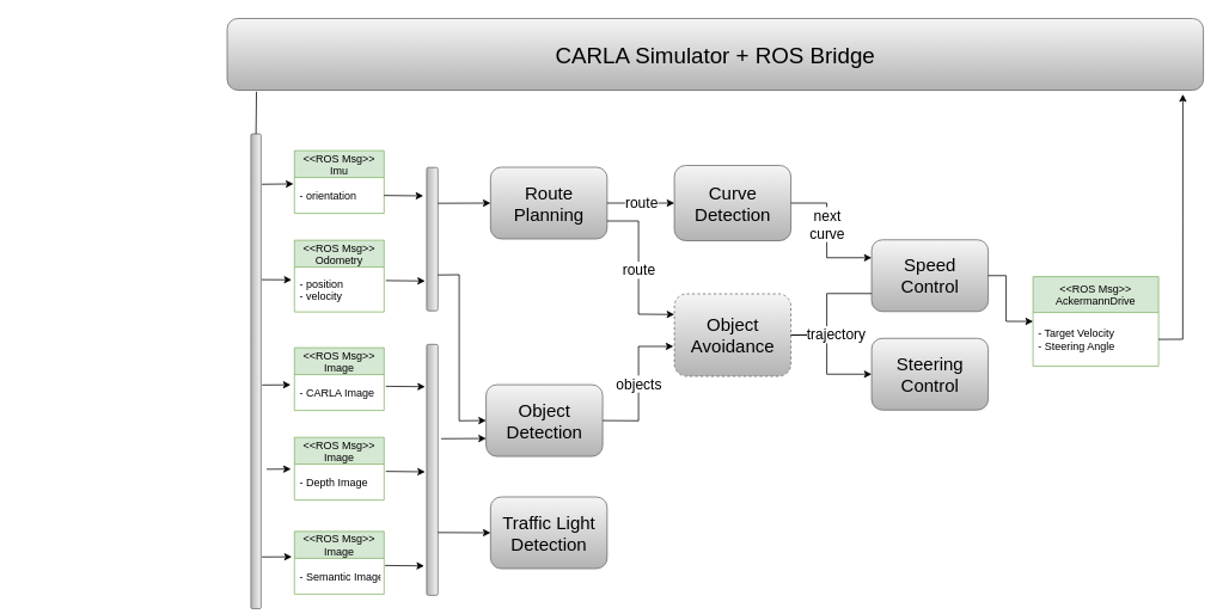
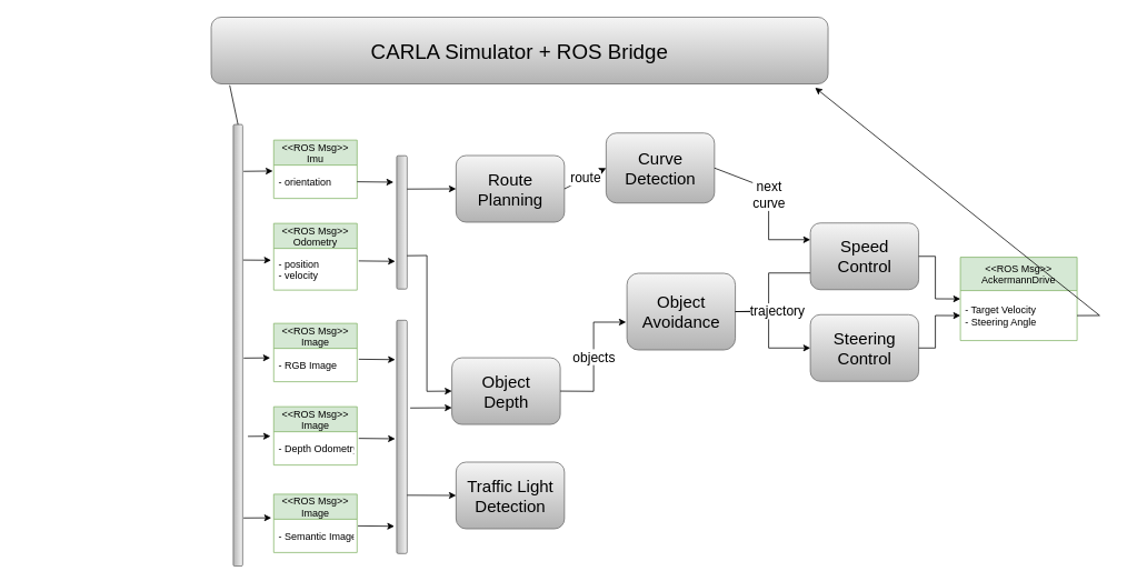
  <mxCell id="0" />
  <mxCell id="1" parent="0" />
  <mxCell id="2" value="&lt;&lt;ROS Msg&gt;&gt;&#10;Odometry" style="swimlane;fontStyle=0;childLayout=stackLayout;horizontal=1;startSize=30;horizontalStack=0;resizeParent=1;resizeParentMax=0;resizeLast=0;collapsible=1;marginBottom=0;fillColor=#d5e8d4;strokeColor=#82b366;" parent="1" vertex="1"><mxGeometry x="327.88" y="267.5" width="100" height="80" as="geometry" /></mxCell>
  <mxCell id="3" value="- position&#10;- velocity" style="text;strokeColor=none;fillColor=none;align=left;verticalAlign=middle;spacingLeft=4;spacingRight=4;overflow=hidden;points=[[0,0.5],[1,0.5]];portConstraint=eastwest;rotatable=0;" parent="2" vertex="1"><mxGeometry y="30" width="100" height="50" as="geometry" /></mxCell>
  <mxCell id="4" value="&lt;&lt;ROS Msg&gt;&gt;&#10;Imu" style="swimlane;fontStyle=0;childLayout=stackLayout;horizontal=1;startSize=30;horizontalStack=0;resizeParent=1;resizeParentMax=0;resizeLast=0;collapsible=1;marginBottom=0;fillColor=#d5e8d4;strokeColor=#82b366;" parent="1" vertex="1"><mxGeometry x="327.88" y="167.5" width="100" height="70" as="geometry" /></mxCell>
  <mxCell id="5" value="- orientation" style="text;strokeColor=none;fillColor=none;align=left;verticalAlign=middle;spacingLeft=4;spacingRight=4;overflow=hidden;points=[[0,0.5],[1,0.5]];portConstraint=eastwest;rotatable=0;" parent="4" vertex="1"><mxGeometry y="30" width="100" height="40" as="geometry" /></mxCell>
  <mxCell id="6" value="&lt;&lt;ROS Msg&gt;&gt;&#10;Image" style="swimlane;fontStyle=0;childLayout=stackLayout;horizontal=1;startSize=30;horizontalStack=0;resizeParent=1;resizeParentMax=0;resizeLast=0;collapsible=1;marginBottom=0;fillColor=#d5e8d4;strokeColor=#82b366;" parent="1" vertex="1"><mxGeometry x="327.88" y="387.5" width="100" height="70" as="geometry" /></mxCell>
- <mxCell id="7" value="- CARLA Image" style="text;strokeColor=none;fillColor=none;align=left;verticalAlign=middle;spacingLeft=4;spacingRight=4;overflow=hidden;points=[[0,0.5],[1,0.5]];portConstraint=eastwest;rotatable=0;" parent="6" vertex="1"><mxGeometry y="30" width="100" height="40" as="geometry" /></mxCell>
+ <mxCell id="7" value="- RGB Image" style="text;strokeColor=none;fillColor=none;align=left;verticalAlign=middle;spacingLeft=4;spacingRight=4;overflow=hidden;points=[[0,0.5],[1,0.5]];portConstraint=eastwest;rotatable=0;" parent="6" vertex="1"><mxGeometry y="30" width="100" height="40" as="geometry" /></mxCell>
  <mxCell id="8" value="&lt;&lt;ROS Msg&gt;&gt;&#10;Image" style="swimlane;fontStyle=0;childLayout=stackLayout;horizontal=1;startSize=30;horizontalStack=0;resizeParent=1;resizeParentMax=0;resizeLast=0;collapsible=1;marginBottom=0;fillColor=#d5e8d4;strokeColor=#82b366;" parent="1" vertex="1"><mxGeometry x="327.88" y="487.5" width="100" height="70" as="geometry" /></mxCell>
- <mxCell id="9" value="- Depth Image" style="text;strokeColor=none;fillColor=none;align=left;verticalAlign=middle;spacingLeft=4;spacingRight=4;overflow=hidden;points=[[0,0.5],[1,0.5]];portConstraint=eastwest;rotatable=0;" parent="8" vertex="1"><mxGeometry y="30" width="100" height="40" as="geometry" /></mxCell>
+ <mxCell id="9" value="- Depth Odometry" style="text;strokeColor=none;fillColor=none;align=left;verticalAlign=middle;spacingLeft=4;spacingRight=4;overflow=hidden;points=[[0,0.5],[1,0.5]];portConstraint=eastwest;rotatable=0;" parent="8" vertex="1"><mxGeometry y="30" width="100" height="40" as="geometry" /></mxCell>
  <mxCell id="10" value="&lt;&lt;ROS Msg&gt;&gt;&#10;Image" style="swimlane;fontStyle=0;childLayout=stackLayout;horizontal=1;startSize=30;horizontalStack=0;resizeParent=1;resizeParentMax=0;resizeLast=0;collapsible=1;marginBottom=0;fillColor=#d5e8d4;strokeColor=#82b366;" parent="1" vertex="1"><mxGeometry x="327.88" y="592.5" width="100" height="70" as="geometry" /></mxCell>
  <mxCell id="11" value="- Semantic Image" style="text;strokeColor=none;fillColor=none;align=left;verticalAlign=middle;spacingLeft=4;spacingRight=4;overflow=hidden;points=[[0,0.5],[1,0.5]];portConstraint=eastwest;rotatable=0;" parent="10" vertex="1"><mxGeometry y="30" width="100" height="40" as="geometry" /></mxCell>
- <mxCell id="12" value="&lt;font style=&quot;font-size: 25px&quot;&gt;CARLA Simulator + ROS Bridge&lt;/font&gt;" style="rounded=1;whiteSpace=wrap;html=1;fillColor=#f5f5f5;gradientColor=#b3b3b3;strokeColor=#666666;fontSize=16;" parent="1" vertex="1"><mxGeometry x="252.88" y="20" width="1088.75" height="80" as="geometry" /></mxCell>
+ <mxCell id="12" value="&lt;font style=&quot;font-size: 25px&quot;&gt;CARLA Simulator + ROS Bridge&lt;/font&gt;" style="rounded=1;whiteSpace=wrap;html=1;fillColor=#f5f5f5;gradientColor=#b3b3b3;strokeColor=#666666;fontSize=16;" parent="1" vertex="1"><mxGeometry x="252.88" y="20" width="740" height="80" as="geometry" /></mxCell>
  <mxCell id="13" value="&lt;&lt;ROS Msg&gt;&gt;&#10;AckermannDrive" style="swimlane;fontStyle=0;childLayout=stackLayout;horizontal=1;startSize=40;horizontalStack=0;resizeParent=1;resizeParentMax=0;resizeLast=0;collapsible=1;marginBottom=0;fillColor=#d5e8d4;strokeColor=#82b366;" parent="1" vertex="1"><mxGeometry x="1151.63" y="308.12" width="140" height="100" as="geometry" /></mxCell>
  <mxCell id="14" value="- Target Velocity&#10;- Steering Angle" style="text;strokeColor=none;fillColor=none;align=left;verticalAlign=middle;spacingLeft=4;spacingRight=4;overflow=hidden;points=[[0,0.5],[1,0.5]];portConstraint=eastwest;rotatable=0;" parent="13" vertex="1"><mxGeometry y="40" width="140" height="60" as="geometry" /></mxCell>
  <mxCell id="15" value="" style="rounded=1;whiteSpace=wrap;html=1;fontSize=20;rotation=90;fillColor=#f5f5f5;strokeColor=#666666;gradientColor=#b3b3b3;" parent="1" vertex="1"><mxGeometry x="20" y="408.12" width="530" height="11.25" as="geometry" /></mxCell>
- <mxCell id="16" value="&lt;div style=&quot;font-size: 20px&quot;&gt;&lt;font style=&quot;font-size: 20px&quot;&gt;Object&lt;/font&gt;&lt;/div&gt;&lt;div style=&quot;font-size: 20px&quot;&gt;&lt;font style=&quot;font-size: 20px&quot;&gt;Detection&lt;br&gt;&lt;/font&gt;&lt;/div&gt;" style="rounded=1;whiteSpace=wrap;html=1;fillColor=#f5f5f5;gradientColor=#b3b3b3;strokeColor=#666666;fontSize=16;" parent="1" vertex="1"><mxGeometry x="541.63" y="428.75" width="130" height="80" as="geometry" /></mxCell>
+ <mxCell id="16" value="&lt;div style=&quot;font-size: 20px&quot;&gt;&lt;font style=&quot;font-size: 20px&quot;&gt;Object&lt;/font&gt;&lt;/div&gt;&lt;div style=&quot;font-size: 20px&quot;&gt;&lt;font style=&quot;font-size: 20px&quot;&gt;Depth&lt;br&gt;&lt;/font&gt;&lt;/div&gt;" style="rounded=1;whiteSpace=wrap;html=1;fillColor=#f5f5f5;gradientColor=#b3b3b3;strokeColor=#666666;fontSize=16;" parent="1" vertex="1"><mxGeometry x="541.63" y="428.75" width="130" height="80" as="geometry" /></mxCell>
  <mxCell id="17" value="&lt;div style=&quot;font-size: 20px&quot;&gt;&lt;font style=&quot;font-size: 20px&quot;&gt;Route&lt;/font&gt;&lt;/div&gt;&lt;div style=&quot;font-size: 20px&quot;&gt;&lt;font style=&quot;font-size: 20px&quot;&gt;Planning&lt;br&gt;&lt;/font&gt;&lt;/div&gt;" style="rounded=1;whiteSpace=wrap;html=1;fillColor=#f5f5f5;gradientColor=#b3b3b3;strokeColor=#666666;fontSize=16;" parent="1" vertex="1"><mxGeometry x="546.63" y="186" width="130" height="80" as="geometry" /></mxCell>
  <mxCell id="18" value="&lt;div style=&quot;font-size: 20px&quot;&gt;&lt;font style=&quot;font-size: 20px&quot;&gt;Speed&lt;/font&gt;&lt;/div&gt;&lt;div style=&quot;font-size: 20px&quot;&gt;&lt;font style=&quot;font-size: 20px&quot;&gt;Control&lt;br&gt;&lt;/font&gt;&lt;/div&gt;" style="rounded=1;whiteSpace=wrap;html=1;fillColor=#f5f5f5;gradientColor=#b3b3b3;strokeColor=#666666;fontSize=16;" parent="1" vertex="1"><mxGeometry x="971.63" y="267" width="130" height="80" as="geometry" /></mxCell>
  <mxCell id="19" value="&lt;font style=&quot;font-size: 20px&quot;&gt;Steering&lt;/font&gt;&lt;div style=&quot;font-size: 20px&quot;&gt;&lt;font style=&quot;font-size: 20px&quot;&gt;Control&lt;br&gt;&lt;/font&gt;&lt;/div&gt;" style="rounded=1;whiteSpace=wrap;html=1;fillColor=#f5f5f5;gradientColor=#b3b3b3;strokeColor=#666666;fontSize=16;" parent="1" vertex="1"><mxGeometry x="971.63" y="377" width="130" height="80" as="geometry" /></mxCell>
  <mxCell id="20" value="" style="endArrow=classic;html=1;rounded=0;fontSize=16;entryX=-0.011;entryY=0.177;entryDx=0;entryDy=0;entryPerimeter=0;" parent="1" target="5" edge="1"><mxGeometry width="50" height="50" relative="1" as="geometry"><mxPoint x="291.63" y="205" as="sourcePoint" /><mxPoint x="811.63" y="550" as="targetPoint" /></mxGeometry></mxCell>
  <mxCell id="21" value="" style="endArrow=classic;html=1;rounded=0;fontSize=16;entryX=-0.031;entryY=0.284;entryDx=0;entryDy=0;entryPerimeter=0;exitX=0.307;exitY=-0.062;exitDx=0;exitDy=0;exitPerimeter=0;" parent="1" source="15" target="3" edge="1"><mxGeometry width="50" height="50" relative="1" as="geometry"><mxPoint x="301.63" y="215" as="sourcePoint" /><mxPoint x="336.34" y="214.58" as="targetPoint" /></mxGeometry></mxCell>
  <mxCell id="22" value="" style="endArrow=classic;html=1;rounded=0;fontSize=16;entryX=-0.042;entryY=0.284;entryDx=0;entryDy=0;entryPerimeter=0;exitX=0.529;exitY=-0.11;exitDx=0;exitDy=0;exitPerimeter=0;" parent="1" source="15" target="7" edge="1"><mxGeometry width="50" height="50" relative="1" as="geometry"><mxPoint x="501.63" y="480" as="sourcePoint" /><mxPoint x="1111.63" y="270" as="targetPoint" /></mxGeometry></mxCell>
  <mxCell id="23" value="" style="endArrow=classic;html=1;rounded=0;fontSize=16;entryX=-0.042;entryY=0.284;entryDx=0;entryDy=0;entryPerimeter=0;exitX=0.529;exitY=-0.11;exitDx=0;exitDy=0;exitPerimeter=0;" parent="1" edge="1"><mxGeometry width="50" height="50" relative="1" as="geometry"><mxPoint x="296.93" y="523.12" as="sourcePoint" /><mxPoint x="324" y="522.86" as="targetPoint" /></mxGeometry></mxCell>
  <mxCell id="24" value="" style="endArrow=classic;html=1;rounded=0;fontSize=16;entryX=-0.042;entryY=0.284;entryDx=0;entryDy=0;entryPerimeter=0;" parent="1" edge="1"><mxGeometry width="50" height="50" relative="1" as="geometry"><mxPoint x="291.63" y="621" as="sourcePoint" /><mxPoint x="325" y="620.86" as="targetPoint" /></mxGeometry></mxCell>
  <mxCell id="25" value="" style="endArrow=none;html=1;rounded=0;fontSize=16;exitX=0;exitY=0.5;exitDx=0;exitDy=0;entryX=0.03;entryY=1.021;entryDx=0;entryDy=0;entryPerimeter=0;" parent="1" source="15" target="12" edge="1"><mxGeometry width="50" height="50" relative="1" as="geometry"><mxPoint x="1061.63" y="320" as="sourcePoint" /><mxPoint x="276.63" y="110" as="targetPoint" /></mxGeometry></mxCell>
- <mxCell id="26" value="&lt;div style=&quot;font-size: 20px&quot;&gt;&lt;font style=&quot;font-size: 20px&quot;&gt;Object&lt;/font&gt;&lt;/div&gt;&lt;div style=&quot;font-size: 20px&quot;&gt;&lt;font style=&quot;font-size: 20px&quot;&gt;Avoidance&lt;br&gt;&lt;/font&gt;&lt;/div&gt;" style="rounded=1;whiteSpace=wrap;html=1;fillColor=#f5f5f5;gradientColor=#b3b3b3;strokeColor=#666666;fontSize=16;dashed=1;" parent="1" vertex="1"><mxGeometry x="751.63" y="327.37" width="130" height="92" as="geometry" /></mxCell>
+ <mxCell id="26" value="&lt;div style=&quot;font-size: 20px&quot;&gt;&lt;font style=&quot;font-size: 20px&quot;&gt;Object&lt;/font&gt;&lt;/div&gt;&lt;div style=&quot;font-size: 20px&quot;&gt;&lt;font style=&quot;font-size: 20px&quot;&gt;Avoidance&lt;br&gt;&lt;/font&gt;&lt;/div&gt;" style="rounded=1;whiteSpace=wrap;html=1;fillColor=#f5f5f5;gradientColor=#b3b3b3;strokeColor=#666666;fontSize=16;" parent="1" vertex="1"><mxGeometry x="751.63" y="327.37" width="130" height="92" as="geometry" /></mxCell>
+ <mxCell id="27" value="" style="endArrow=classic;html=1;rounded=0;fontSize=16;exitX=1;exitY=0.5;exitDx=0;exitDy=0;entryX=0;entryY=0.5;entryDx=0;entryDy=0;" parent="1" source="19" target="14" edge="1"><mxGeometry width="50" height="50" relative="1" as="geometry"><mxPoint x="1101.63" y="322" as="sourcePoint" /><mxPoint x="1151.63" y="272" as="targetPoint" /><Array as="points"><mxPoint x="1121.63" y="417" /><mxPoint x="1121.63" y="378" /></Array></mxGeometry></mxCell>
  <mxCell id="28" value="" style="endArrow=classic;html=1;rounded=0;fontSize=16;exitX=1;exitY=0.5;exitDx=0;exitDy=0;entryX=0;entryY=0.5;entryDx=0;entryDy=0;" parent="1" source="18" target="13" edge="1"><mxGeometry width="50" height="50" relative="1" as="geometry"><mxPoint x="811.63" y="612" as="sourcePoint" /><mxPoint x="861.63" y="562" as="targetPoint" /><Array as="points"><mxPoint x="1121.63" y="307" /><mxPoint x="1121.63" y="358" /></Array></mxGeometry></mxCell>
  <mxCell id="29" value="" style="rounded=1;whiteSpace=wrap;html=1;fontSize=20;rotation=90;fillColor=#f5f5f5;strokeColor=#666666;gradientColor=#b3b3b3;" parent="1" vertex="1"><mxGeometry x="401.63" y="260" width="160" height="12.5" as="geometry" /></mxCell>
  <mxCell id="30" value="" style="endArrow=classic;html=1;rounded=0;fontSize=16;exitX=1;exitY=0.5;exitDx=0;exitDy=0;" parent="1" source="5" edge="1"><mxGeometry width="50" height="50" relative="1" as="geometry"><mxPoint x="468.88" y="213.5" as="sourcePoint" /><mxPoint x="471.63" y="218" as="targetPoint" /></mxGeometry></mxCell>
  <mxCell id="31" value="" style="endArrow=classic;html=1;rounded=0;fontSize=16;entryX=0;entryY=0.5;entryDx=0;entryDy=0;exitX=0.25;exitY=0;exitDx=0;exitDy=0;" parent="1" source="29" target="17" edge="1"><mxGeometry width="50" height="50" relative="1" as="geometry"><mxPoint x="521.63" y="266" as="sourcePoint" /><mxPoint x="1036.63" y="310" as="targetPoint" /></mxGeometry></mxCell>
  <mxCell id="32" value="" style="endArrow=classic;html=1;rounded=0;fontSize=16;exitX=1;exitY=0.5;exitDx=0;exitDy=0;" parent="1" edge="1"><mxGeometry width="50" height="50" relative="1" as="geometry"><mxPoint x="429.88" y="312.5" as="sourcePoint" /><mxPoint x="473.63" y="313" as="targetPoint" /></mxGeometry></mxCell>
  <mxCell id="33" value="" style="endArrow=classic;html=1;rounded=0;fontSize=16;entryX=0;entryY=0.5;entryDx=0;entryDy=0;exitX=0.75;exitY=0;exitDx=0;exitDy=0;" parent="1" source="29" target="16" edge="1"><mxGeometry width="50" height="50" relative="1" as="geometry"><mxPoint x="497.88" y="236.25" as="sourcePoint" /><mxPoint x="556.63" y="236" as="targetPoint" /><Array as="points"><mxPoint x="511.63" y="306" /><mxPoint x="511.63" y="469" /></Array></mxGeometry></mxCell>
  <mxCell id="34" value="&lt;div style=&quot;font-size: 20px&quot;&gt;&lt;font style=&quot;font-size: 20px&quot;&gt;Traffic Light&lt;/font&gt;&lt;/div&gt;&lt;div style=&quot;font-size: 20px&quot;&gt;&lt;font style=&quot;font-size: 20px&quot;&gt;Detection&lt;br&gt;&lt;/font&gt;&lt;/div&gt;" style="rounded=1;whiteSpace=wrap;html=1;fillColor=#f5f5f5;gradientColor=#b3b3b3;strokeColor=#666666;fontSize=16;" parent="1" vertex="1"><mxGeometry x="546.63" y="554" width="130" height="80" as="geometry" /></mxCell>
  <mxCell id="35" value="" style="rounded=1;whiteSpace=wrap;html=1;fontSize=20;rotation=90;fillColor=#f5f5f5;strokeColor=#666666;gradientColor=#b3b3b3;" parent="1" vertex="1"><mxGeometry x="341.63" y="517.5" width="280" height="12.5" as="geometry" /></mxCell>
  <mxCell id="36" value="" style="endArrow=classic;html=1;rounded=0;fontSize=16;exitX=1;exitY=0.5;exitDx=0;exitDy=0;" parent="1" edge="1"><mxGeometry width="50" height="50" relative="1" as="geometry"><mxPoint x="429.88" y="430.5" as="sourcePoint" /><mxPoint x="473.63" y="431" as="targetPoint" /></mxGeometry></mxCell>
  <mxCell id="37" value="" style="endArrow=classic;html=1;rounded=0;fontSize=16;exitX=1;exitY=0.5;exitDx=0;exitDy=0;" parent="1" edge="1"><mxGeometry width="50" height="50" relative="1" as="geometry"><mxPoint x="429.88" y="525.5" as="sourcePoint" /><mxPoint x="473.63" y="526" as="targetPoint" /></mxGeometry></mxCell>
  <mxCell id="38" value="" style="endArrow=classic;html=1;rounded=0;fontSize=16;exitX=1;exitY=0.5;exitDx=0;exitDy=0;" parent="1" edge="1"><mxGeometry width="50" height="50" relative="1" as="geometry"><mxPoint x="428.88" y="630.5" as="sourcePoint" /><mxPoint x="472.63" y="631" as="targetPoint" /></mxGeometry></mxCell>
  <mxCell id="39" value="" style="endArrow=classic;html=1;rounded=0;fontSize=16;exitX=0.75;exitY=0;exitDx=0;exitDy=0;entryX=0;entryY=0.5;entryDx=0;entryDy=0;" parent="1" source="35" target="34" edge="1"><mxGeometry width="50" height="50" relative="1" as="geometry"><mxPoint x="1021.63" y="380" as="sourcePoint" /><mxPoint x="1071.63" y="330" as="targetPoint" /></mxGeometry></mxCell>
  <mxCell id="40" value="" style="endArrow=classic;html=1;rounded=0;fontSize=16;entryX=0;entryY=0.75;entryDx=0;entryDy=0;" parent="1" target="16" edge="1"><mxGeometry width="50" height="50" relative="1" as="geometry"><mxPoint x="491.63" y="489" as="sourcePoint" /><mxPoint x="1071.63" y="330" as="targetPoint" /></mxGeometry></mxCell>
- <mxCell id="41" value="&lt;div style=&quot;font-size: 20px&quot;&gt;&lt;font style=&quot;font-size: 20px&quot;&gt;Curve&lt;/font&gt;&lt;/div&gt;&lt;div style=&quot;font-size: 20px&quot;&gt;&lt;font style=&quot;font-size: 20px&quot;&gt;Detection&lt;/font&gt;&lt;/div&gt;" style="rounded=1;whiteSpace=wrap;html=1;fillColor=#f5f5f5;gradientColor=#b3b3b3;strokeColor=#666666;fontSize=16;" parent="1" vertex="1"><mxGeometry x="751.63" y="184" width="130" height="84" as="geometry" /></mxCell>
+ <mxCell id="41" value="&lt;div style=&quot;font-size: 20px&quot;&gt;&lt;font style=&quot;font-size: 20px&quot;&gt;Curve&lt;/font&gt;&lt;/div&gt;&lt;div style=&quot;font-size: 20px&quot;&gt;&lt;font style=&quot;font-size: 20px&quot;&gt;Detection&lt;/font&gt;&lt;/div&gt;" style="rounded=1;whiteSpace=wrap;html=1;fillColor=#f5f5f5;gradientColor=#b3b3b3;strokeColor=#666666;fontSize=16;" parent="1" vertex="1"><mxGeometry x="726.63" y="159" width="130" height="84" as="geometry" /></mxCell>
  <mxCell id="42" value="route" style="endArrow=classic;html=1;rounded=0;fontSize=16;exitX=1;exitY=0.5;exitDx=0;exitDy=0;entryX=0;entryY=0.5;entryDx=0;entryDy=0;" parent="1" source="17" target="41" edge="1"><mxGeometry width="50" height="50" relative="1" as="geometry"><mxPoint x="1021.63" y="380" as="sourcePoint" /><mxPoint x="1071.63" y="330" as="targetPoint" /></mxGeometry></mxCell>
- <mxCell id="43" value="route" style="endArrow=classic;html=1;rounded=0;fontSize=16;exitX=1;exitY=0.75;exitDx=0;exitDy=0;entryX=0;entryY=0.25;entryDx=0;entryDy=0;" parent="1" source="17" target="26" edge="1"><mxGeometry width="50" height="50" relative="1" as="geometry"><mxPoint x="1021.63" y="420" as="sourcePoint" /><mxPoint x="1071.63" y="370" as="targetPoint" /><Array as="points"><mxPoint x="711.63" y="246" /><mxPoint x="711.63" y="350" /></Array></mxGeometry></mxCell>
  <mxCell id="44" value="objects" style="endArrow=classic;html=1;rounded=0;fontSize=16;exitX=1;exitY=0.5;exitDx=0;exitDy=0;entryX=-0.008;entryY=0.637;entryDx=0;entryDy=0;entryPerimeter=0;" parent="1" source="16" target="26" edge="1"><mxGeometry width="50" height="50" relative="1" as="geometry"><mxPoint x="1021.63" y="420" as="sourcePoint" /><mxPoint x="1071.63" y="370" as="targetPoint" /><Array as="points"><mxPoint x="711.63" y="469" /><mxPoint x="711.63" y="386" /></Array></mxGeometry></mxCell>
  <mxCell id="45" value="" style="endArrow=classic;html=1;rounded=0;fontSize=16;exitX=1;exitY=0.5;exitDx=0;exitDy=0;entryX=0;entryY=0.5;entryDx=0;entryDy=0;" parent="1" source="26" target="19" edge="1"><mxGeometry width="50" height="50" relative="1" as="geometry"><mxPoint x="1021.63" y="420" as="sourcePoint" /><mxPoint x="1071.63" y="370" as="targetPoint" /><Array as="points"><mxPoint x="921.63" y="373" /><mxPoint x="921.63" y="417" /></Array></mxGeometry></mxCell>
  <mxCell id="46" value="trajectory" style="endArrow=none;html=1;rounded=0;fontSize=16;exitX=1;exitY=0.5;exitDx=0;exitDy=0;entryX=0;entryY=0.75;entryDx=0;entryDy=0;" parent="1" source="26" target="18" edge="1"><mxGeometry x="-0.412" y="-10" width="50" height="50" relative="1" as="geometry"><mxPoint x="891.63" y="406.37" as="sourcePoint" /><mxPoint x="981.63" y="427" as="targetPoint" /><Array as="points"><mxPoint x="921.63" y="373" /><mxPoint x="921.63" y="327" /></Array><mxPoint as="offset" /></mxGeometry></mxCell>
  <mxCell id="47" value="&lt;div&gt;next&lt;/div&gt;&lt;div&gt;curve&lt;br&gt;&lt;/div&gt;" style="endArrow=classic;html=1;rounded=0;fontSize=16;exitX=1;exitY=0.5;exitDx=0;exitDy=0;entryX=0;entryY=0.25;entryDx=0;entryDy=0;" parent="1" source="41" target="18" edge="1"><mxGeometry x="-0.152" width="50" height="50" relative="1" as="geometry"><mxPoint x="1021.63" y="420" as="sourcePoint" /><mxPoint x="911.63" y="280" as="targetPoint" /><Array as="points"><mxPoint x="921.63" y="226" /><mxPoint x="921.63" y="287" /></Array><mxPoint as="offset" /></mxGeometry></mxCell>
  <mxCell id="48" value="" style="endArrow=classic;html=1;rounded=0;fontSize=16;exitX=1;exitY=0.5;exitDx=0;exitDy=0;entryX=0.979;entryY=1.057;entryDx=0;entryDy=0;entryPerimeter=0;" parent="1" source="14" target="12" edge="1"><mxGeometry width="50" height="50" relative="1" as="geometry"><mxPoint x="1021.63" y="420" as="sourcePoint" /><mxPoint x="1071.63" y="370" as="targetPoint" /><Array as="points"><mxPoint x="1318.63" y="378" /></Array></mxGeometry></mxCell>
